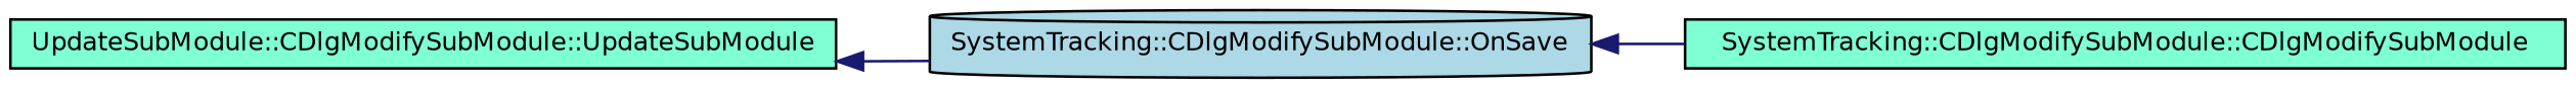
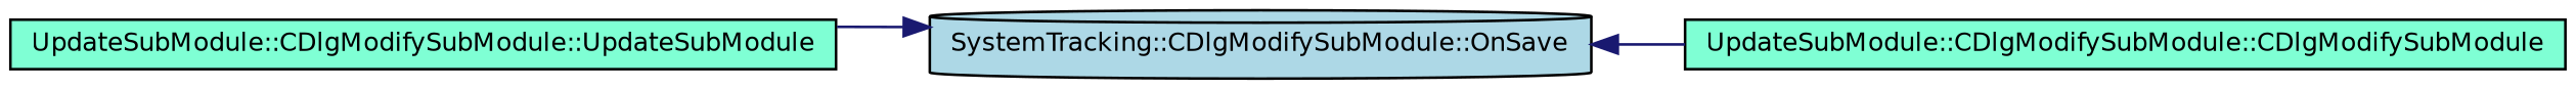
  digraph {
    fontname="DejaVu Sans"
    rankdir=LR
    node [color=black fillcolor=aquamarine fontname="DejaVu Sans" fontsize=10 shape=box style=filled]
    edge [color=midnightblue dir=back fontname="DejaVu Sans" fontsize=10 labelfontname=FreeSans labelfontsize=10 style=solid]
    n1 [fontcolor=black height=0.2 label="UpdateSubModule::CDlgModifySubModule::UpdateSubModule" width=0.4]
    n2 [fillcolor=lightblue height=0.2 label="SystemTracking::CDlgModifySubModule::OnSave" shape=cylinder width=0.4]
-   n3 [height=0.2 label="SystemTracking::CDlgModifySubModule::CDlgModifySubModule" width=0.4]
-   n1 -> n2
+   n3 [height=0.2 label="UpdateSubModule::CDlgModifySubModule::CDlgModifySubModule" width=0.4]
+   n2 -> n1
    n2 -> n3
  }
